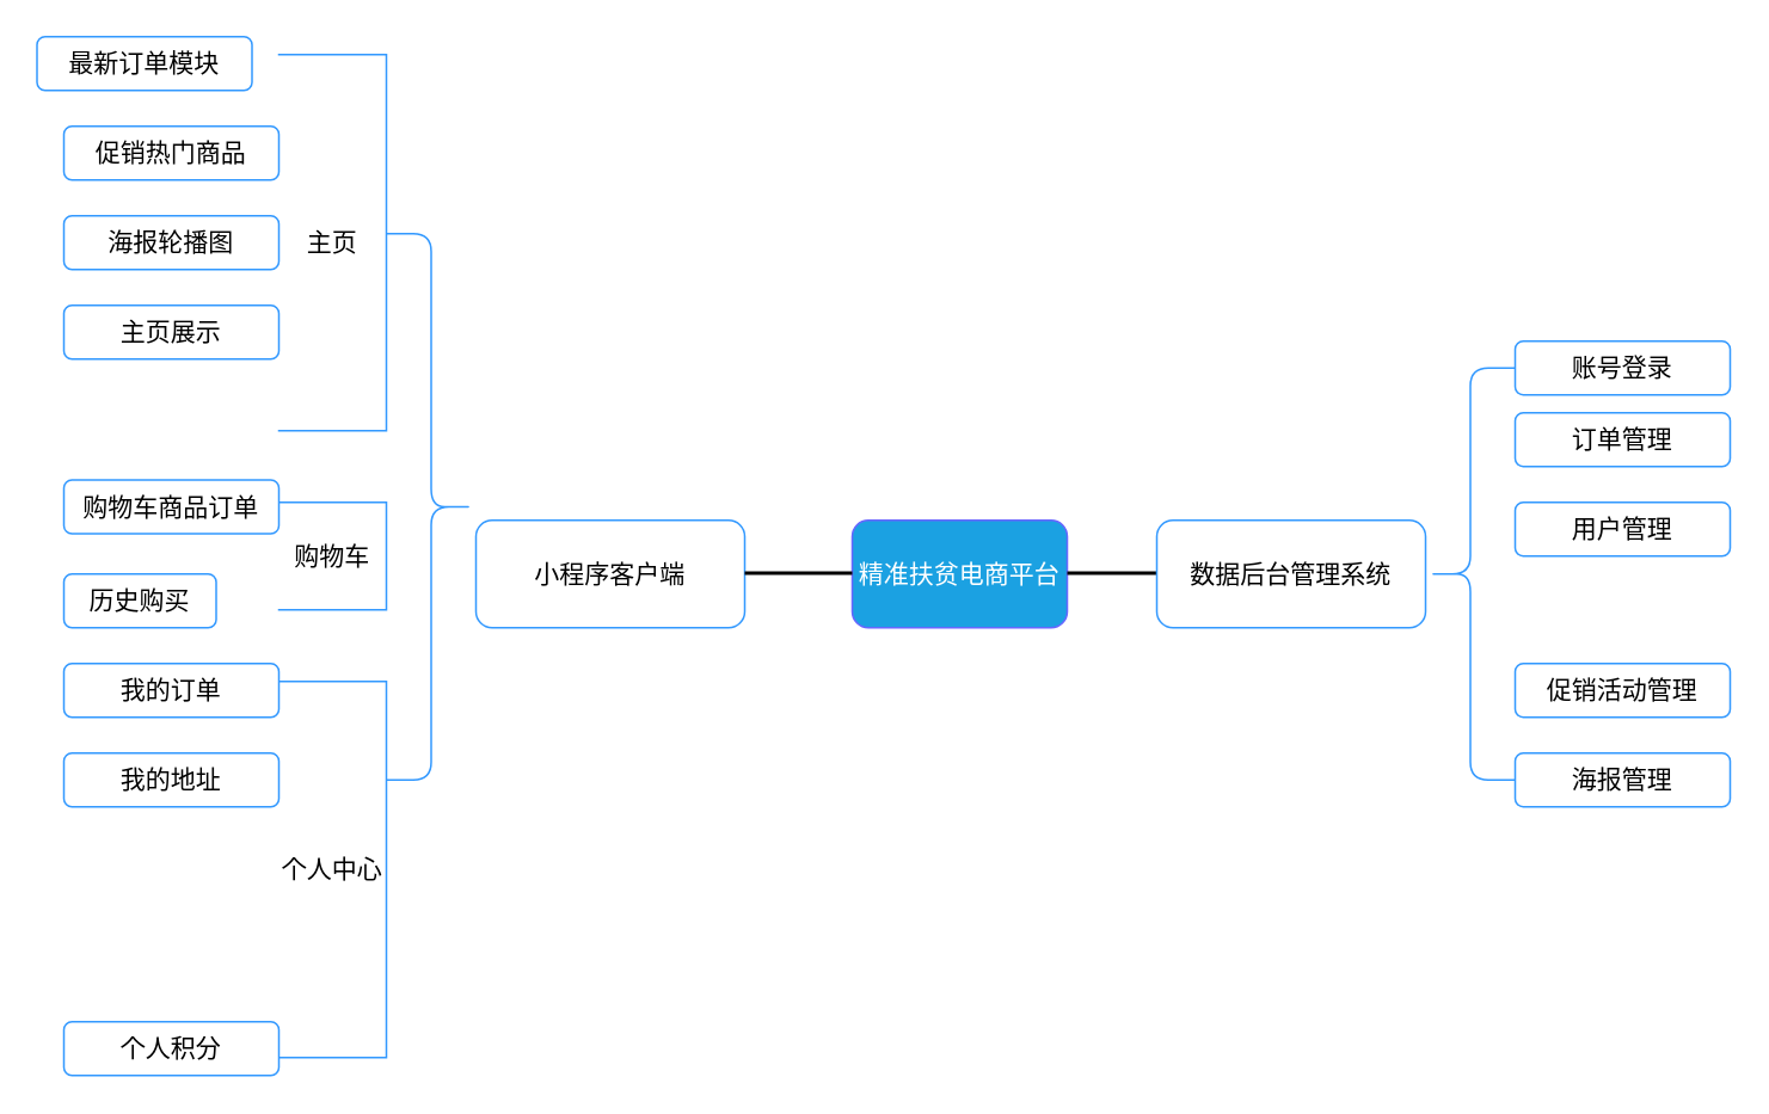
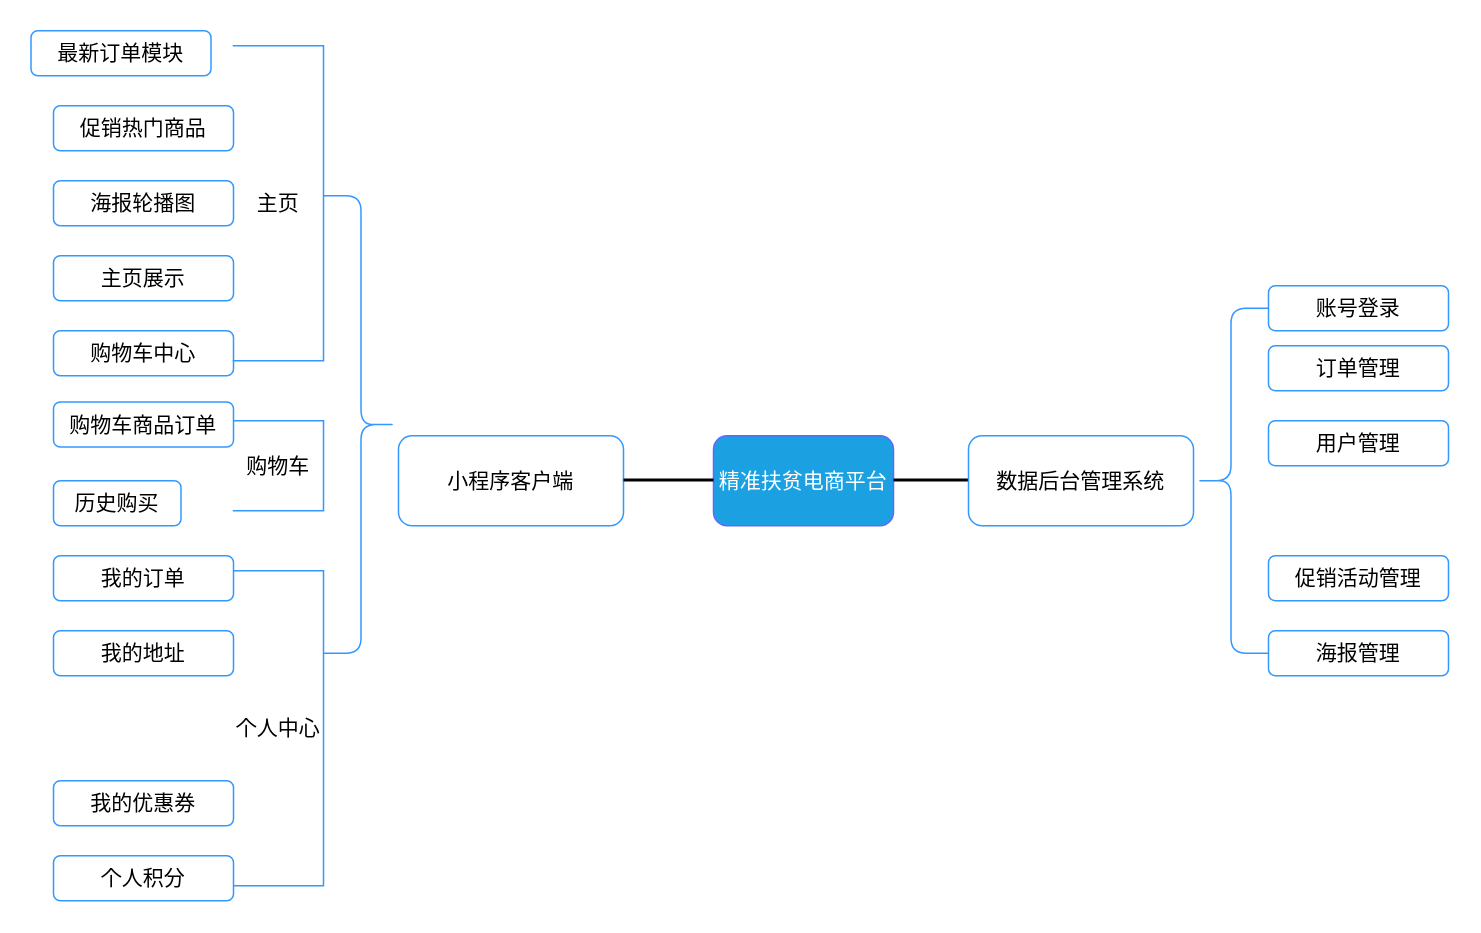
  <mxCell id="0" />
  <mxCell id="1" parent="0" />
  <mxCell id="2" value="&lt;font style=&quot;font-size: 14px&quot;&gt;精准扶贫电商平台&lt;/font&gt;" style="rounded=1;whiteSpace=wrap;html=1;fillColor=#1ba1e2;strokeColor=#6666FF;fontColor=#ffffff;gradientColor=none;perimeterSpacing=2;strokeWidth=1;" parent="1" vertex="1"><mxGeometry x="475" y="290" width="120" height="60" as="geometry" /></mxCell>
  <mxCell id="3" value="" style="endArrow=none;html=1;rounded=0;fontSize=14;strokeWidth=2;" parent="1" edge="1"><mxGeometry width="50" height="50" relative="1" as="geometry"><mxPoint x="595" y="319.5" as="sourcePoint" /><mxPoint x="655" y="319.5" as="targetPoint" /></mxGeometry></mxCell>
  <mxCell id="4" value="数据后台管理系统" style="rounded=1;whiteSpace=wrap;html=1;fontSize=14;strokeColor=#3399FF;strokeWidth=1;gradientColor=none;" parent="1" vertex="1"><mxGeometry x="645" y="290" width="150" height="60" as="geometry" /></mxCell>
  <mxCell id="5" value="" style="shape=curlyBracket;whiteSpace=wrap;html=1;rounded=1;fontSize=14;strokeColor=#3399FF;strokeWidth=1;gradientColor=none;" parent="1" vertex="1"><mxGeometry x="795" y="205" width="50" height="230" as="geometry" /></mxCell>
  <mxCell id="6" value="账号登录" style="rounded=1;whiteSpace=wrap;html=1;fontSize=14;strokeColor=#3399FF;strokeWidth=1;gradientColor=none;" parent="1" vertex="1"><mxGeometry x="845" y="190" width="120" height="30" as="geometry" /></mxCell>
  <mxCell id="7" value="订单管理&lt;span style=&quot;color: rgba(0 , 0 , 0 , 0) ; font-family: monospace ; font-size: 0px&quot;&gt;%3CmxGraphModel%3E%3Croot%3E%3CmxCell%20id%3D%220%22%2F%3E%3CmxCell%20id%3D%221%22%20parent%3D%220%22%2F%3E%3CmxCell%20id%3D%222%22%20value%3D%22%E8%B4%A6%E5%8F%B7%E7%99%BB%E5%BD%95%22%20style%3D%22rounded%3D1%3BwhiteSpace%3Dwrap%3Bhtml%3D1%3BfontSize%3D14%3BstrokeColor%3D%233399FF%3BstrokeWidth%3D1%3BgradientColor%3Dnone%3B%22%20vertex%3D%221%22%20parent%3D%221%22%3E%3CmxGeometry%20x%3D%22700%22%20y%3D%22120%22%20width%3D%22120%22%20height%3D%2230%22%20as%3D%22geometry%22%2F%3E%3C%2FmxCell%3E%3C%2Froot%3E%3C%2FmxGraphModel%3E&lt;/span&gt;" style="rounded=1;whiteSpace=wrap;html=1;fontSize=14;strokeColor=#3399FF;strokeWidth=1;gradientColor=none;" parent="1" vertex="1"><mxGeometry x="845" y="230" width="120" height="30" as="geometry" /></mxCell>
  <mxCell id="8" value="用户管理" style="rounded=1;whiteSpace=wrap;html=1;fontSize=14;strokeColor=#3399FF;strokeWidth=1;gradientColor=none;" parent="1" vertex="1"><mxGeometry x="845" y="280" width="120" height="30" as="geometry" /></mxCell>
  <mxCell id="9" value="促销活动管理" style="rounded=1;whiteSpace=wrap;html=1;fontSize=14;strokeColor=#3399FF;strokeWidth=1;gradientColor=none;" parent="1" vertex="1"><mxGeometry x="845" y="370" width="120" height="30" as="geometry" /></mxCell>
  <mxCell id="10" value="海报管理" style="rounded=1;whiteSpace=wrap;html=1;fontSize=14;strokeColor=#3399FF;strokeWidth=1;gradientColor=none;" parent="1" vertex="1"><mxGeometry x="845" y="420" width="120" height="30" as="geometry" /></mxCell>
  <mxCell id="11" value="" style="shape=curlyBracket;whiteSpace=wrap;html=1;rounded=1;fontSize=14;strokeColor=#3399FF;strokeWidth=1;gradientColor=none;direction=west;" parent="1" vertex="1"><mxGeometry x="215" y="130" width="50" height="305" as="geometry" /></mxCell>
  <mxCell id="12" value="小程序客户端" style="rounded=1;whiteSpace=wrap;html=1;fontSize=14;strokeColor=#3399FF;strokeWidth=1;gradientColor=none;" parent="1" vertex="1"><mxGeometry x="265" y="290" width="150" height="60" as="geometry" /></mxCell>
  <mxCell id="13" value="" style="endArrow=none;html=1;rounded=0;fontSize=14;strokeWidth=2;" parent="1" edge="1"><mxGeometry width="50" height="50" relative="1" as="geometry"><mxPoint x="415" y="319.5" as="sourcePoint" /><mxPoint x="475" y="319.5" as="targetPoint" /></mxGeometry></mxCell>
  <mxCell id="14" value="主页展示" style="rounded=1;whiteSpace=wrap;html=1;fontSize=14;strokeColor=#3399FF;strokeWidth=1;gradientColor=none;" parent="1" vertex="1"><mxGeometry x="35" y="170" width="120" height="30" as="geometry" /></mxCell>
+ <mxCell id="15" value="购物车中心" style="rounded=1;whiteSpace=wrap;html=1;fontSize=14;strokeColor=#3399FF;strokeWidth=1;gradientColor=none;" parent="1" vertex="1"><mxGeometry x="35" y="220" width="120" height="30" as="geometry" /></mxCell>
  <mxCell id="16" value="主页" style="shape=partialRectangle;whiteSpace=wrap;html=1;bottom=1;right=1;left=1;top=0;fillColor=none;routingCenterX=-0.5;fontSize=14;strokeColor=#3399FF;strokeWidth=1;direction=north;" parent="1" vertex="1"><mxGeometry x="155" y="30" width="60" height="210" as="geometry" /></mxCell>
  <mxCell id="17" value="海报轮播图&lt;span style=&quot;color: rgba(0 , 0 , 0 , 0) ; font-family: monospace ; font-size: 0px&quot;&gt;%3CmxGraphModel%3E%3Croot%3E%3CmxCell%20id%3D%220%22%2F%3E%3CmxCell%20id%3D%221%22%20parent%3D%220%22%2F%3E%3CmxCell%20id%3D%222%22%20value%3D%22%E4%B8%BB%E9%A1%B5%E5%B1%95%E7%A4%BA%22%20style%3D%22rounded%3D1%3BwhiteSpace%3Dwrap%3Bhtml%3D1%3BfontSize%3D14%3BstrokeColor%3D%233399FF%3BstrokeWidth%3D1%3BgradientColor%3Dnone%3B%22%20vertex%3D%221%22%20parent%3D%221%22%3E%3CmxGeometry%20x%3D%22-110%22%20y%3D%22100%22%20width%3D%22120%22%20height%3D%2230%22%20as%3D%22geometry%22%2F%3E%3C%2FmxCell%3E%3C%2Froot%3E%3C%2FmxGraphModel%3E&lt;/span&gt;" style="rounded=1;whiteSpace=wrap;html=1;fontSize=14;strokeColor=#3399FF;strokeWidth=1;gradientColor=none;" parent="1" vertex="1"><mxGeometry x="35" y="120" width="120" height="30" as="geometry" /></mxCell>
  <mxCell id="18" value="促销热门商品" style="rounded=1;whiteSpace=wrap;html=1;fontSize=14;strokeColor=#3399FF;strokeWidth=1;gradientColor=none;" parent="1" vertex="1"><mxGeometry x="35" width="120" height="30" as="geometry" y="70" /></mxCell>
  <mxCell id="19" value="最新订单模块" style="rounded=1;whiteSpace=wrap;html=1;fontSize=14;strokeColor=#3399FF;strokeWidth=1;gradientColor=none;" parent="1" vertex="1"><mxGeometry x="20" y="20" width="120" height="30" as="geometry" /></mxCell>
  <mxCell id="20" value="购物车&lt;span style=&quot;color: rgba(0 , 0 , 0 , 0) ; font-family: monospace ; font-size: 0px&quot;&gt;%3CmxGraphModel%3E%3Croot%3E%3CmxCell%20id%3D%220%22%2F%3E%3CmxCell%20id%3D%221%22%20parent%3D%220%22%2F%3E%3CmxCell%20id%3D%222%22%20value%3D%22%E4%B8%BB%E9%A1%B5%22%20style%3D%22shape%3DpartialRectangle%3BwhiteSpace%3Dwrap%3Bhtml%3D1%3Bbottom%3D1%3Bright%3D1%3Bleft%3D1%3Btop%3D0%3BfillColor%3Dnone%3BroutingCenterX%3D-0.5%3BfontSize%3D14%3BstrokeColor%3D%233399FF%3BstrokeWidth%3D1%3Bdirection%3Dnorth%3B%22%20vertex%3D%221%22%20parent%3D%221%22%3E%3CmxGeometry%20x%3D%2210%22%20y%3D%22-40%22%20width%3D%2260%22%20height%3D%22210%22%20as%3D%22geometry%22%2F%3E%3C%2FmxCell%3E%3C%2Froot%3E%3C%2FmxGraphModel%3E&lt;/span&gt;" style="shape=partialRectangle;whiteSpace=wrap;html=1;bottom=1;right=1;left=1;top=0;fillColor=none;routingCenterX=-0.5;fontSize=14;strokeColor=#3399FF;strokeWidth=1;direction=north;" parent="1" vertex="1"><mxGeometry x="155" y="280" width="60" height="60" as="geometry" /></mxCell>
  <mxCell id="21" value="个人中心" style="shape=partialRectangle;whiteSpace=wrap;html=1;bottom=1;right=1;left=1;top=0;fillColor=none;routingCenterX=-0.5;fontSize=14;strokeColor=#3399FF;strokeWidth=1;direction=north;" parent="1" vertex="1"><mxGeometry x="155" y="380" width="60" height="210" as="geometry" /></mxCell>
  <mxCell id="22" value="购物车商品订单" style="rounded=1;whiteSpace=wrap;html=1;fontSize=14;strokeColor=#3399FF;strokeWidth=1;gradientColor=none;" parent="1" vertex="1"><mxGeometry x="35" y="267.5" width="120" height="30" as="geometry" /></mxCell>
  <mxCell id="23" value="历史购买" style="rounded=1;whiteSpace=wrap;html=1;fontSize=14;strokeColor=#3399FF;strokeWidth=1;gradientColor=none;" parent="1" vertex="1"><mxGeometry x="35" y="320" width="85" height="30" as="geometry" /></mxCell>
  <mxCell id="24" value="我的订单" style="rounded=1;whiteSpace=wrap;html=1;fontSize=14;strokeColor=#3399FF;strokeWidth=1;gradientColor=none;" parent="1" vertex="1"><mxGeometry x="35" y="370" width="120" height="30" as="geometry" /></mxCell>
  <mxCell id="25" value="我的地址&lt;span style=&quot;color: rgba(0 , 0 , 0 , 0) ; font-family: monospace ; font-size: 0px&quot;&gt;%3CmxGraphModel%3E%3Croot%3E%3CmxCell%20id%3D%220%22%2F%3E%3CmxCell%20id%3D%221%22%20parent%3D%220%22%2F%3E%3CmxCell%20id%3D%222%22%20value%3D%22%E5%8E%86%E5%8F%B2%E8%B4%AD%E4%B9%B0%22%20style%3D%22rounded%3D1%3BwhiteSpace%3Dwrap%3Bhtml%3D1%3BfontSize%3D14%3BstrokeColor%3D%233399FF%3BstrokeWidth%3D1%3BgradientColor%3Dnone%3B%22%20vertex%3D%221%22%20parent%3D%221%22%3E%3CmxGeometry%20x%3D%22-110%22%20y%3D%22250%22%20width%3D%22120%22%20height%3D%2230%22%20as%3D%22geometry%22%2F%3E%3C%2FmxCell%3E%3C%2Froot%3E%3C%2FmxGraphModel%3E&lt;/span&gt;" style="rounded=1;whiteSpace=wrap;html=1;fontSize=14;strokeColor=#3399FF;strokeWidth=1;gradientColor=none;" parent="1" vertex="1"><mxGeometry x="35" y="420" width="120" height="30" as="geometry" /></mxCell>
+ <mxCell id="26" value="我的优惠券" style="rounded=1;whiteSpace=wrap;html=1;fontSize=14;strokeColor=#3399FF;strokeWidth=1;gradientColor=none;" parent="1" vertex="1"><mxGeometry x="35" y="520" width="120" height="30" as="geometry" /></mxCell>
  <mxCell id="27" value="个人积分" style="rounded=1;whiteSpace=wrap;html=1;fontSize=14;strokeColor=#3399FF;strokeWidth=1;gradientColor=none;" parent="1" vertex="1"><mxGeometry x="35" y="570" width="120" height="30" as="geometry" /></mxCell>
